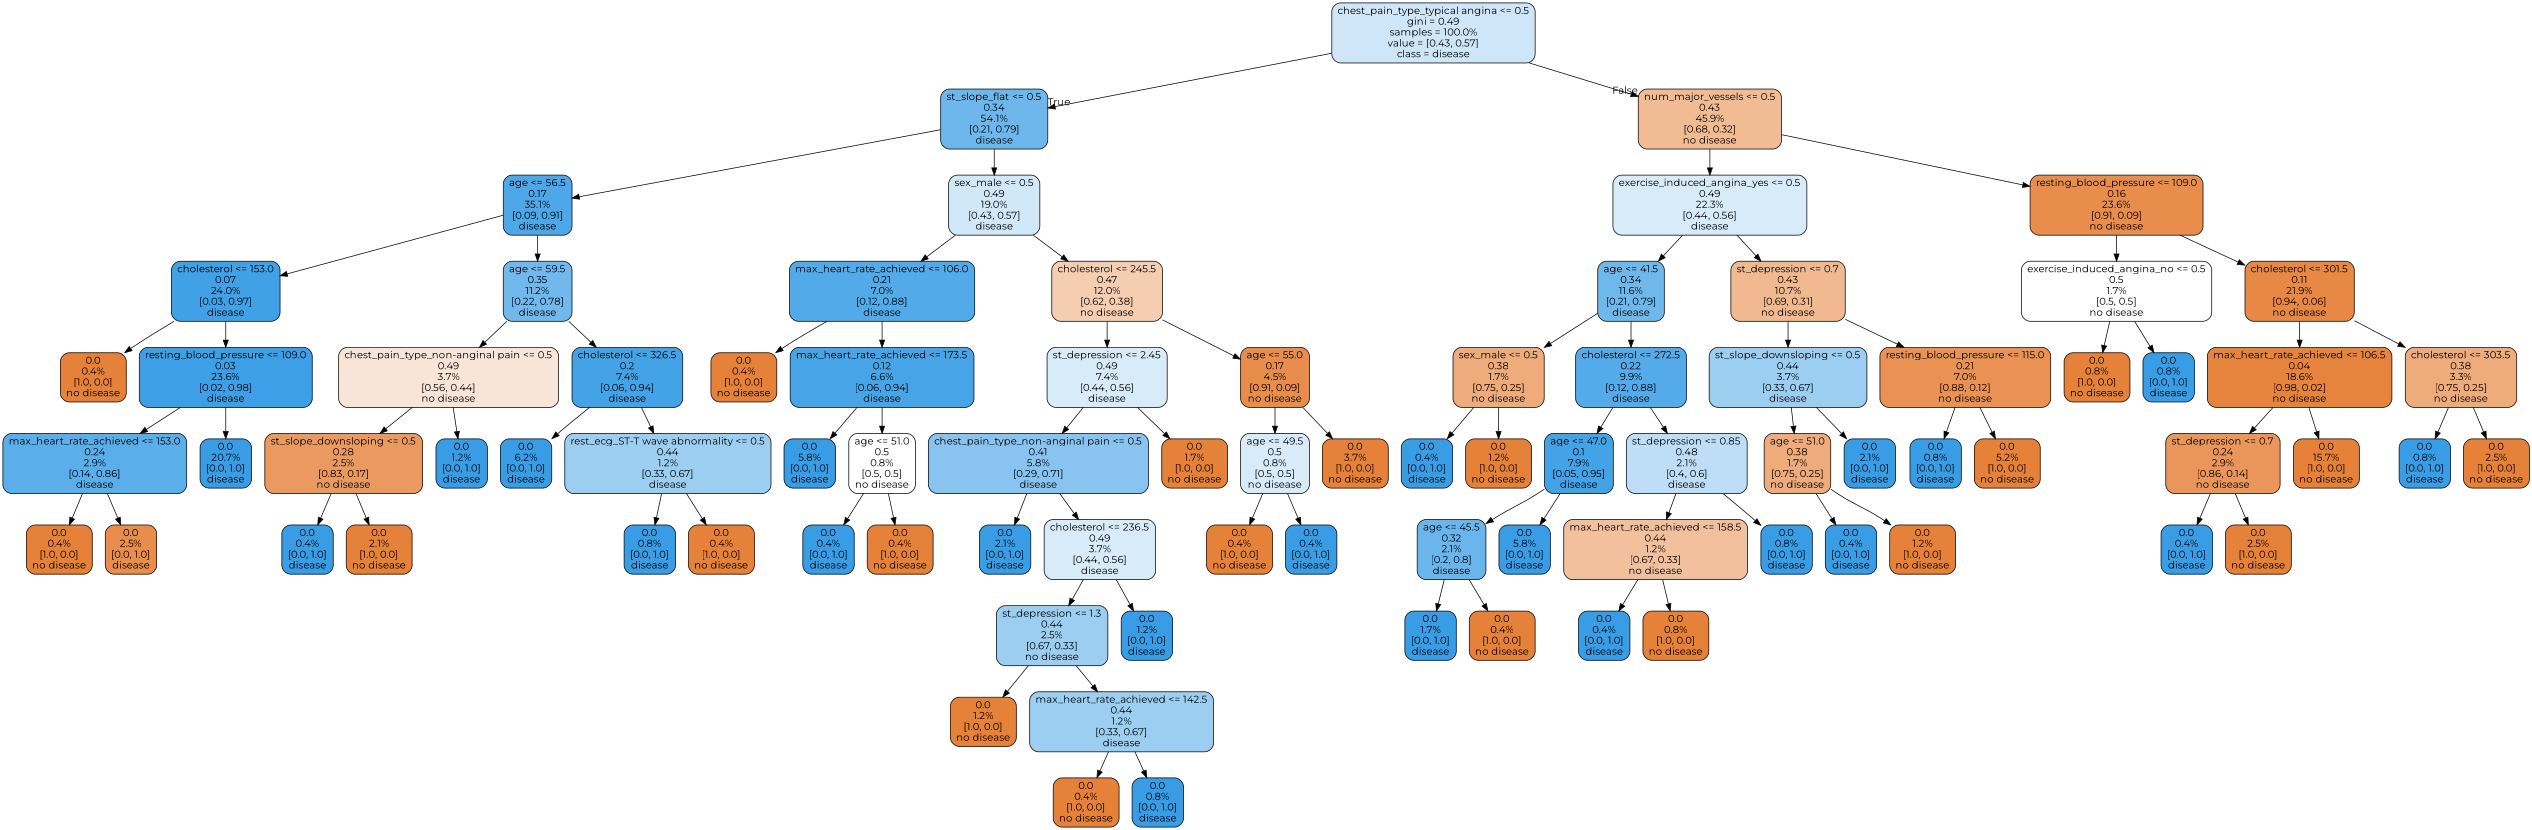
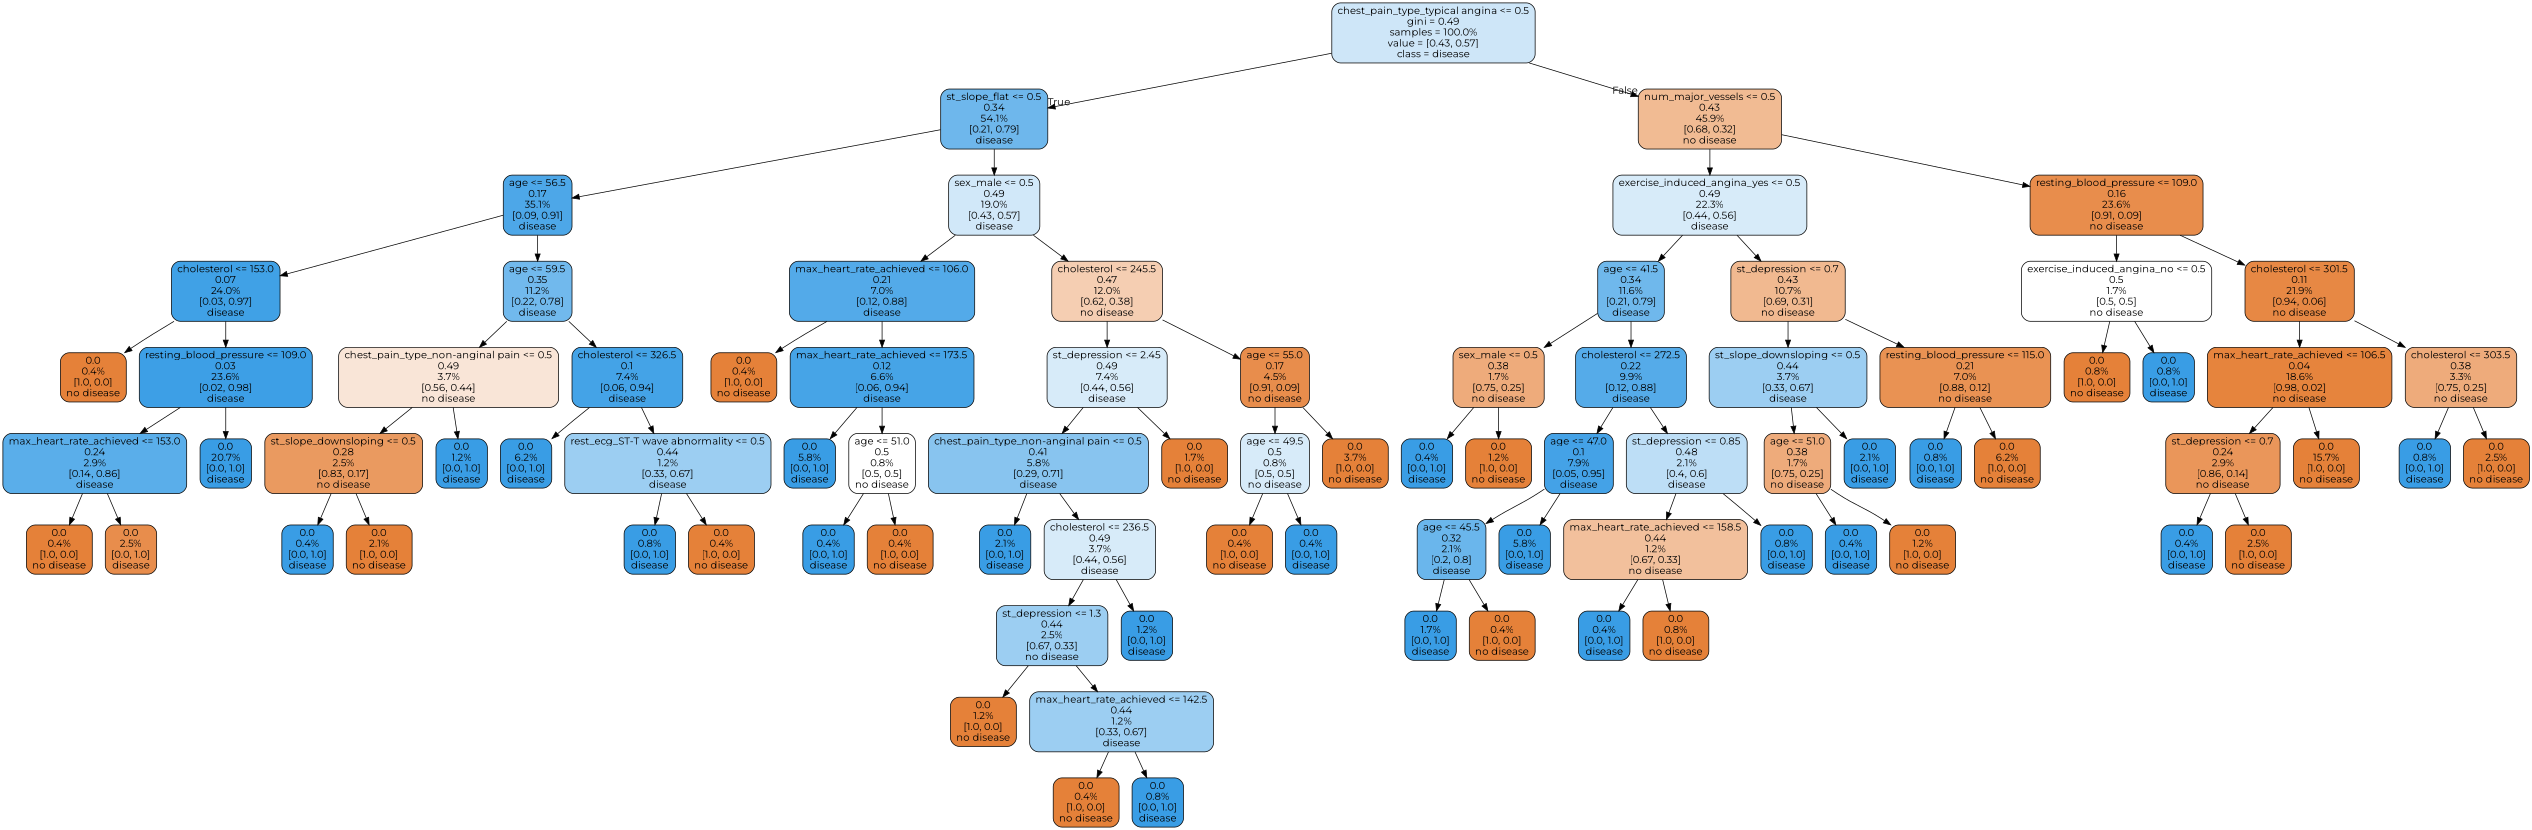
  digraph {
    fontname=Montserrat
    node [color=black fillcolor="#399de5ff" fontname=Montserrat shape=box style="filled, rounded"]
    edge [fontname=Montserrat]
    n1 [fillcolor="#399de53f" label="chest_pain_type_typical angina <= 0.5\ngini = 0.49\nsamples = 100.0%\nvalue = [0.43, 0.57]\nclass = disease"]
    n2 [fillcolor="#399de5ba" label="st_slope_flat <= 0.5\n0.34\n54.1%\n[0.21, 0.79]\ndisease"]
    n3 [fillcolor="#e581398a" label="num_major_vessels <= 0.5\n0.43\n45.9%\n[0.68, 0.32]\nno disease"]
    n4 [fillcolor="#399de5e5" label="age <= 56.5\n0.17\n35.1%\n[0.09, 0.91]\ndisease"]
    n5 [fillcolor="#399de53b" label="sex_male <= 0.5\n0.49\n19.0%\n[0.43, 0.57]\ndisease"]
    n6 [fillcolor="#399de533" label="exercise_induced_angina_yes <= 0.5\n0.49\n22.3%\n[0.44, 0.56]\ndisease"]
    n7 [fillcolor="#e58139e6" label="resting_blood_pressure <= 109.0\n0.16\n23.6%\n[0.91, 0.09]\nno disease"]
    n8 [fillcolor="#399de5f6" label="cholesterol <= 153.0\n0.07\n24.0%\n[0.03, 0.97]\ndisease"]
    n9 [fillcolor="#399de5b6" label="age <= 59.5\n0.35\n11.2%\n[0.22, 0.78]\ndisease"]
    n10 [fillcolor="#399de5dd" label="max_heart_rate_achieved <= 106.0\n0.21\n7.0%\n[0.12, 0.88]\ndisease"]
    n11 [fillcolor="#e5813963" label="cholesterol <= 245.5\n0.47\n12.0%\n[0.62, 0.38]\nno disease"]
    n12 [fillcolor="#e58139ff" label="0.0\n0.4%\n[1.0, 0.0]\nno disease"]
    n13 [fillcolor="#399de5fa" label="resting_blood_pressure <= 109.0\n0.03\n23.6%\n[0.02, 0.98]\ndisease"]
    n14 [fillcolor="#e5813933" label="chest_pain_type_non-anginal pain <= 0.5\n0.49\n3.7%\n[0.56, 0.44]\nno disease"]
-   n15 [fillcolor="#399de5f0" label="cholesterol <= 326.5\n0.2\n7.4%\n[0.06, 0.94]\ndisease"]
+   n15 [fillcolor="#399de5f0" label="cholesterol <= 326.5\n0.1\n7.4%\n[0.06, 0.94]\ndisease"]
    n16 [fillcolor="#399de5d4" label="max_heart_rate_achieved <= 153.0\n0.24\n2.9%\n[0.14, 0.86]\ndisease"]
    n17 [label="0.0\n20.7%\n[0.0, 1.0]\ndisease"]
    n18 [fillcolor="#e58139ff" label="0.0\n0.4%\n[1.0, 0.0]\nno disease"]
    n19 [fillcolor="#e58139e6" label="0.0\n2.5%\n[0.0, 1.0]\ndisease"]
    n20 [fillcolor="#e58139cc" label="st_slope_downsloping <= 0.5\n0.28\n2.5%\n[0.83, 0.17]\nno disease"]
    n21 [label="0.0\n1.2%\n[0.0, 1.0]\ndisease"]
    n22 [label="0.0\n6.2%\n[0.0, 1.0]\ndisease"]
    n23 [fillcolor="#399de57f" label="rest_ecg_ST-T wave abnormality <= 0.5\n0.44\n1.2%\n[0.33, 0.67]\ndisease"]
    n24 [label="0.0\n0.4%\n[0.0, 1.0]\ndisease"]
    n25 [fillcolor="#e58139ff" label="0.0\n2.1%\n[1.0, 0.0]\nno disease"]
    n26 [label="0.0\n0.8%\n[0.0, 1.0]\ndisease"]
    n27 [fillcolor="#e58139ff" label="0.0\n0.4%\n[1.0, 0.0]\nno disease"]
    n28 [fillcolor="#e58139ff" label="0.0\n0.4%\n[1.0, 0.0]\nno disease"]
    n29 [fillcolor="#399de5ee" label="max_heart_rate_achieved <= 173.5\n0.12\n6.6%\n[0.06, 0.94]\ndisease"]
    n30 [fillcolor="#399de533" label="st_depression <= 2.45\n0.49\n7.4%\n[0.44, 0.56]\ndisease"]
    n31 [fillcolor="#e58139e6" label="age <= 55.0\n0.17\n4.5%\n[0.91, 0.09]\nno disease"]
    n32 [label="0.0\n5.8%\n[0.0, 1.0]\ndisease"]
    n33 [fillcolor="#e5813900" label="age <= 51.0\n0.5\n0.8%\n[0.5, 0.5]\nno disease"]
    n34 [label="0.0\n0.4%\n[0.0, 1.0]\ndisease"]
    n35 [fillcolor="#e58139ff" label="0.0\n0.4%\n[1.0, 0.0]\nno disease"]
    n36 [fillcolor="#399de599" label="chest_pain_type_non-anginal pain <= 0.5\n0.41\n5.8%\n[0.29, 0.71]\ndisease"]
    n37 [fillcolor="#e58139ff" label="0.0\n1.7%\n[1.0, 0.0]\nno disease"]
    n38 [fillcolor="#399de533" label="age <= 49.5\n0.5\n0.8%\n[0.5, 0.5]\nno disease"]
    n39 [fillcolor="#e58139ff" label="0.0\n3.7%\n[1.0, 0.0]\nno disease"]
    n40 [label="0.0\n2.1%\n[0.0, 1.0]\ndisease"]
    n41 [fillcolor="#399de533" label="cholesterol <= 236.5\n0.49\n3.7%\n[0.44, 0.56]\ndisease"]
    n42 [fillcolor="#399de57f" label="st_depression <= 1.3\n0.44\n2.5%\n[0.67, 0.33]\nno disease"]
    n43 [label="0.0\n1.2%\n[0.0, 1.0]\ndisease"]
    n44 [fillcolor="#e58139ff" label="0.0\n1.2%\n[1.0, 0.0]\nno disease"]
    n45 [fillcolor="#399de57f" label="max_heart_rate_achieved <= 142.5\n0.44\n1.2%\n[0.33, 0.67]\ndisease"]
    n46 [fillcolor="#e58139ff" label="0.0\n0.4%\n[1.0, 0.0]\nno disease"]
    n47 [label="0.0\n0.8%\n[0.0, 1.0]\ndisease"]
    n48 [fillcolor="#e58139ff" label="0.0\n0.4%\n[1.0, 0.0]\nno disease"]
    n49 [label="0.0\n0.4%\n[0.0, 1.0]\ndisease"]
    n50 [fillcolor="#399de5b9" label="age <= 41.5\n0.34\n11.6%\n[0.21, 0.79]\ndisease"]
    n51 [fillcolor="#e581398e" label="st_depression <= 0.7\n0.43\n10.7%\n[0.69, 0.31]\nno disease"]
    n52 [fillcolor="#e5813900" label="exercise_induced_angina_no <= 0.5\n0.5\n1.7%\n[0.5, 0.5]\nno disease"]
    n53 [fillcolor="#e58139f0" label="cholesterol <= 301.5\n0.11\n21.9%\n[0.94, 0.06]\nno disease"]
    n54 [fillcolor="#e58139aa" label="sex_male <= 0.5\n0.38\n1.7%\n[0.75, 0.25]\nno disease"]
    n55 [fillcolor="#399de5db" label="cholesterol <= 272.5\n0.22\n9.9%\n[0.12, 0.88]\ndisease"]
    n56 [fillcolor="#399de57f" label="st_slope_downsloping <= 0.5\n0.44\n3.7%\n[0.33, 0.67]\ndisease"]
    n57 [fillcolor="#e58139dd" label="resting_blood_pressure <= 115.0\n0.21\n7.0%\n[0.88, 0.12]\nno disease"]
    n58 [label="0.0\n0.4%\n[0.0, 1.0]\ndisease"]
    n59 [fillcolor="#e58139ff" label="0.0\n1.2%\n[1.0, 0.0]\nno disease"]
    n60 [fillcolor="#399de5f1" label="age <= 47.0\n0.1\n7.9%\n[0.05, 0.95]\ndisease"]
    n61 [fillcolor="#399de555" label="st_depression <= 0.85\n0.48\n2.1%\n[0.4, 0.6]\ndisease"]
    n62 [fillcolor="#399de5bf" label="age <= 45.5\n0.32\n2.1%\n[0.2, 0.8]\ndisease"]
    n63 [label="0.0\n5.8%\n[0.0, 1.0]\ndisease"]
    n64 [fillcolor="#e581397f" label="max_heart_rate_achieved <= 158.5\n0.44\n1.2%\n[0.67, 0.33]\nno disease"]
    n65 [label="0.0\n0.8%\n[0.0, 1.0]\ndisease"]
    n66 [label="0.0\n1.7%\n[0.0, 1.0]\ndisease"]
    n67 [fillcolor="#e58139ff" label="0.0\n0.4%\n[1.0, 0.0]\nno disease"]
    n68 [label="0.0\n0.4%\n[0.0, 1.0]\ndisease"]
    n69 [fillcolor="#e58139ff" label="0.0\n0.8%\n[1.0, 0.0]\nno disease"]
    n70 [fillcolor="#e58139aa" label="age <= 51.0\n0.38\n1.7%\n[0.75, 0.25]\nno disease"]
    n71 [label="0.0\n2.1%\n[0.0, 1.0]\ndisease"]
    n72 [label="0.0\n0.8%\n[0.0, 1.0]\ndisease"]
-   n73 [fillcolor="#e58139ff" label="0.0\n5.2%\n[1.0, 0.0]\nno disease"]
+   n73 [fillcolor="#e58139ff" label="0.0\n6.2%\n[1.0, 0.0]\nno disease"]
    n74 [label="0.0\n0.4%\n[0.0, 1.0]\ndisease"]
    n75 [fillcolor="#e58139ff" label="0.0\n1.2%\n[1.0, 0.0]\nno disease"]
    n76 [fillcolor="#e58139ff" label="0.0\n0.8%\n[1.0, 0.0]\nno disease"]
    n77 [label="0.0\n0.8%\n[0.0, 1.0]\ndisease"]
    n78 [fillcolor="#e58139f9" label="max_heart_rate_achieved <= 106.5\n0.04\n18.6%\n[0.98, 0.02]\nno disease"]
    n79 [fillcolor="#e58139aa" label="cholesterol <= 303.5\n0.38\n3.3%\n[0.75, 0.25]\nno disease"]
    n80 [fillcolor="#e58139d4" label="st_depression <= 0.7\n0.24\n2.9%\n[0.86, 0.14]\nno disease"]
    n81 [fillcolor="#e58139ff" label="0.0\n15.7%\n[1.0, 0.0]\nno disease"]
    n82 [label="0.0\n0.8%\n[0.0, 1.0]\ndisease"]
    n83 [fillcolor="#e58139ff" label="0.0\n2.5%\n[1.0, 0.0]\nno disease"]
    n84 [label="0.0\n0.4%\n[0.0, 1.0]\ndisease"]
    n85 [fillcolor="#e58139ff" label="0.0\n2.5%\n[1.0, 0.0]\nno disease"]
    n1 -> n2 [headlabel=True labelangle=45 labeldistance=2.5]
    n1 -> n3 [headlabel=False labelangle=-45 labeldistance=2.5]
    n2 -> n4
    n2 -> n5
    n3 -> n6
    n3 -> n7
    n4 -> n8
    n4 -> n9
    n5 -> n10
    n5 -> n11
    n6 -> n50
    n6 -> n51
    n7 -> n52
    n7 -> n53
    n8 -> n12
    n8 -> n13
    n9 -> n14
    n9 -> n15
    n10 -> n28
    n10 -> n29
    n11 -> n30
    n11 -> n31
    n13 -> n16
    n13 -> n17
    n14 -> n20
    n14 -> n21
    n15 -> n22
    n15 -> n23
    n16 -> n18
    n16 -> n19
    n20 -> n24
    n20 -> n25
    n23 -> n26
    n23 -> n27
    n29 -> n32
    n29 -> n33
    n30 -> n36
    n30 -> n37
    n31 -> n38
    n31 -> n39
    n33 -> n34
    n33 -> n35
    n36 -> n40
    n36 -> n41
    n38 -> n48
    n38 -> n49
    n41 -> n42
    n41 -> n43
    n42 -> n44
    n42 -> n45
    n45 -> n46
    n45 -> n47
    n50 -> n54
    n50 -> n55
    n51 -> n56
    n51 -> n57
    n52 -> n76
    n52 -> n77
    n53 -> n78
    n53 -> n79
    n54 -> n58
    n54 -> n59
    n55 -> n60
    n55 -> n61
    n56 -> n70
    n56 -> n71
    n57 -> n72
    n57 -> n73
    n60 -> n62
    n60 -> n63
    n61 -> n64
    n61 -> n65
    n62 -> n66
    n62 -> n67
    n64 -> n68
    n64 -> n69
    n70 -> n74
    n70 -> n75
    n78 -> n80
    n78 -> n81
    n79 -> n82
    n79 -> n83
    n80 -> n84
    n80 -> n85
  }
